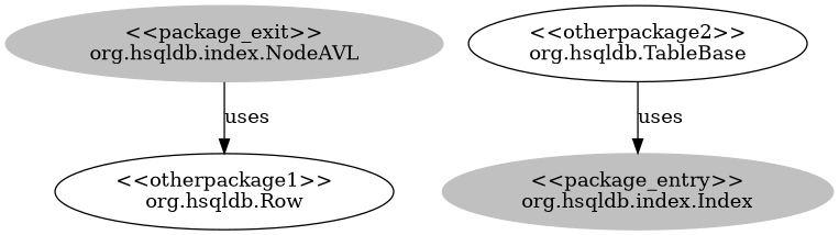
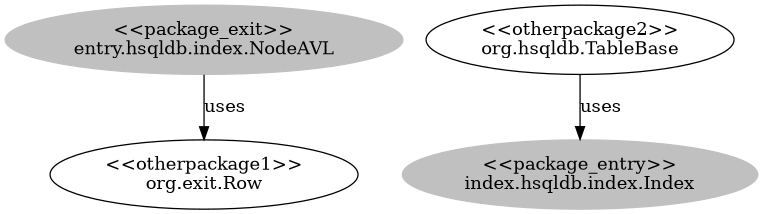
  digraph {
-   n1 [color=grey label="<<package_exit>>\norg.hsqldb.index.NodeAVL" style=filled]
-   n2 [label="<<otherpackage1>>\norg.hsqldb.Row"]
-   n3 [color=grey label="<<package_entry>>\norg.hsqldb.index.Index" style=filled]
+   n1 [color=grey label="<<package_exit>>\nentry.hsqldb.index.NodeAVL" style=filled]
+   n2 [label="<<otherpackage1>>\norg.exit.Row"]
+   n3 [color=grey label="<<package_entry>>\nindex.hsqldb.index.Index" style=filled]
    n4 [label="<<otherpackage2>>\norg.hsqldb.TableBase"]
    n1 -> n2 [label=uses]
    n4 -> n3 [label=uses]
  }
